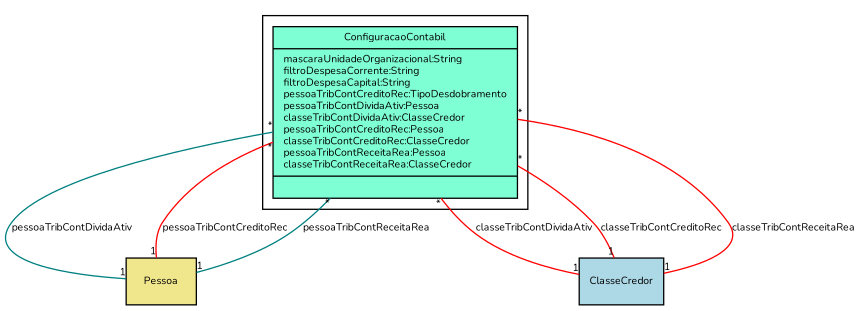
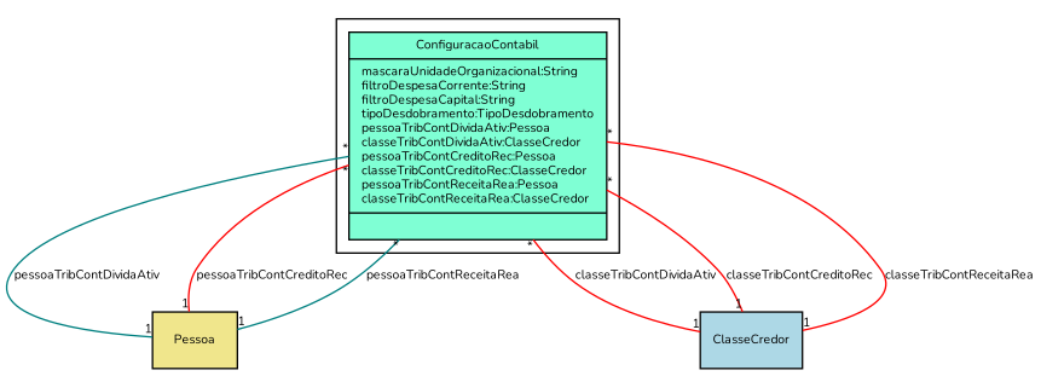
  digraph {
    fontname=Nunito
    fontsize=8
    node [color=black fontname=Nunito fontsize=8 shape=record style=filled]
    edge [arrowhead=none color=red fontname=Nunito fontsize=8 headlabel=1 taillabel="*"]
-   n1 [fillcolor=aquamarine label="{ConfiguracaoContabil|mascaraUnidadeOrganizacional:String\lfiltroDespesaCorrente:String\lfiltroDespesaCapital:String\lpessoaTribContCreditoRec:TipoDesdobramento\lpessoaTribContDividaAtiv:Pessoa\lclasseTribContDividaAtiv:ClasseCredor\lpessoaTribContCreditoRec:Pessoa\lclasseTribContCreditoRec:ClasseCredor\lpessoaTribContReceitaRea:Pessoa\lclasseTribContReceitaRea:ClasseCredor\l|\l}"]
+   n1 [fillcolor=aquamarine label="{ConfiguracaoContabil|mascaraUnidadeOrganizacional:String\lfiltroDespesaCorrente:String\lfiltroDespesaCapital:String\ltipoDesdobramento:TipoDesdobramento\lpessoaTribContDividaAtiv:Pessoa\lclasseTribContDividaAtiv:ClasseCredor\lpessoaTribContCreditoRec:Pessoa\lclasseTribContCreditoRec:ClasseCredor\lpessoaTribContReceitaRea:Pessoa\lclasseTribContReceitaRea:ClasseCredor\l|\l}"]
    Pessoa [fillcolor=khaki]
    ClasseCredor [fillcolor=lightblue]
    subgraph cluster_1 {
      n1
    }
    n1 -> Pessoa [color=teal label=pessoaTribContDividaAtiv]
    n1 -> Pessoa [label=pessoaTribContCreditoRec]
    n1 -> Pessoa [color=teal label=pessoaTribContReceitaRea]
    n1 -> ClasseCredor [label=classeTribContDividaAtiv]
    n1 -> ClasseCredor [label=classeTribContCreditoRec]
    n1 -> ClasseCredor [label=classeTribContReceitaRea]
  }
